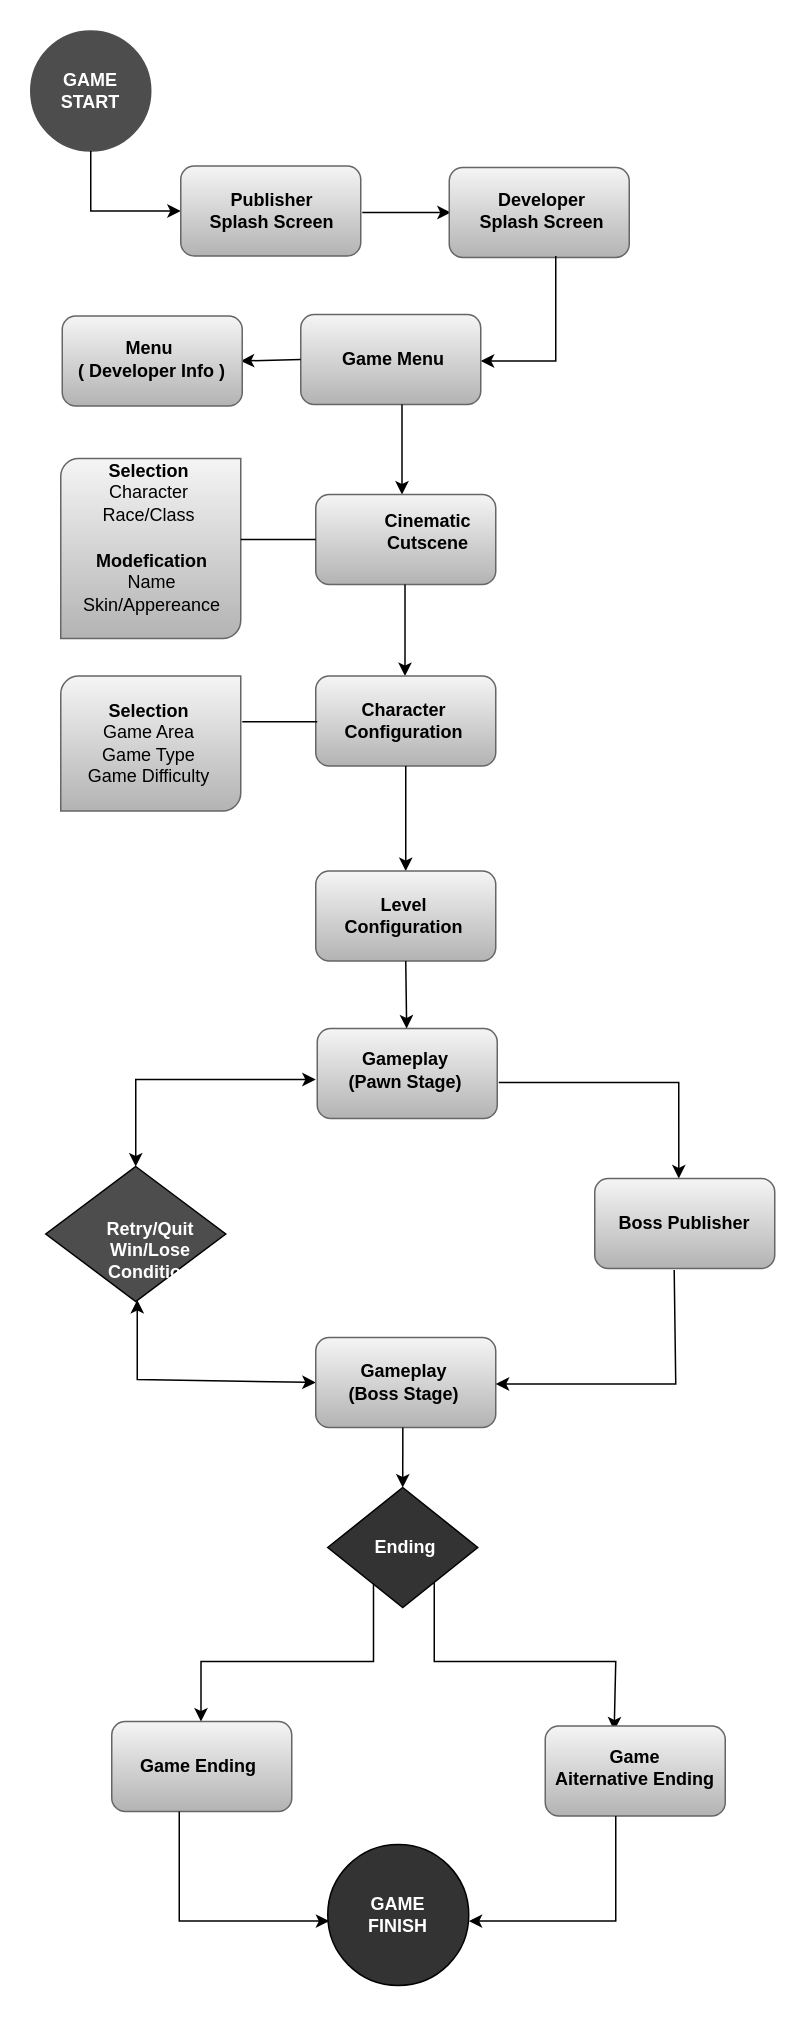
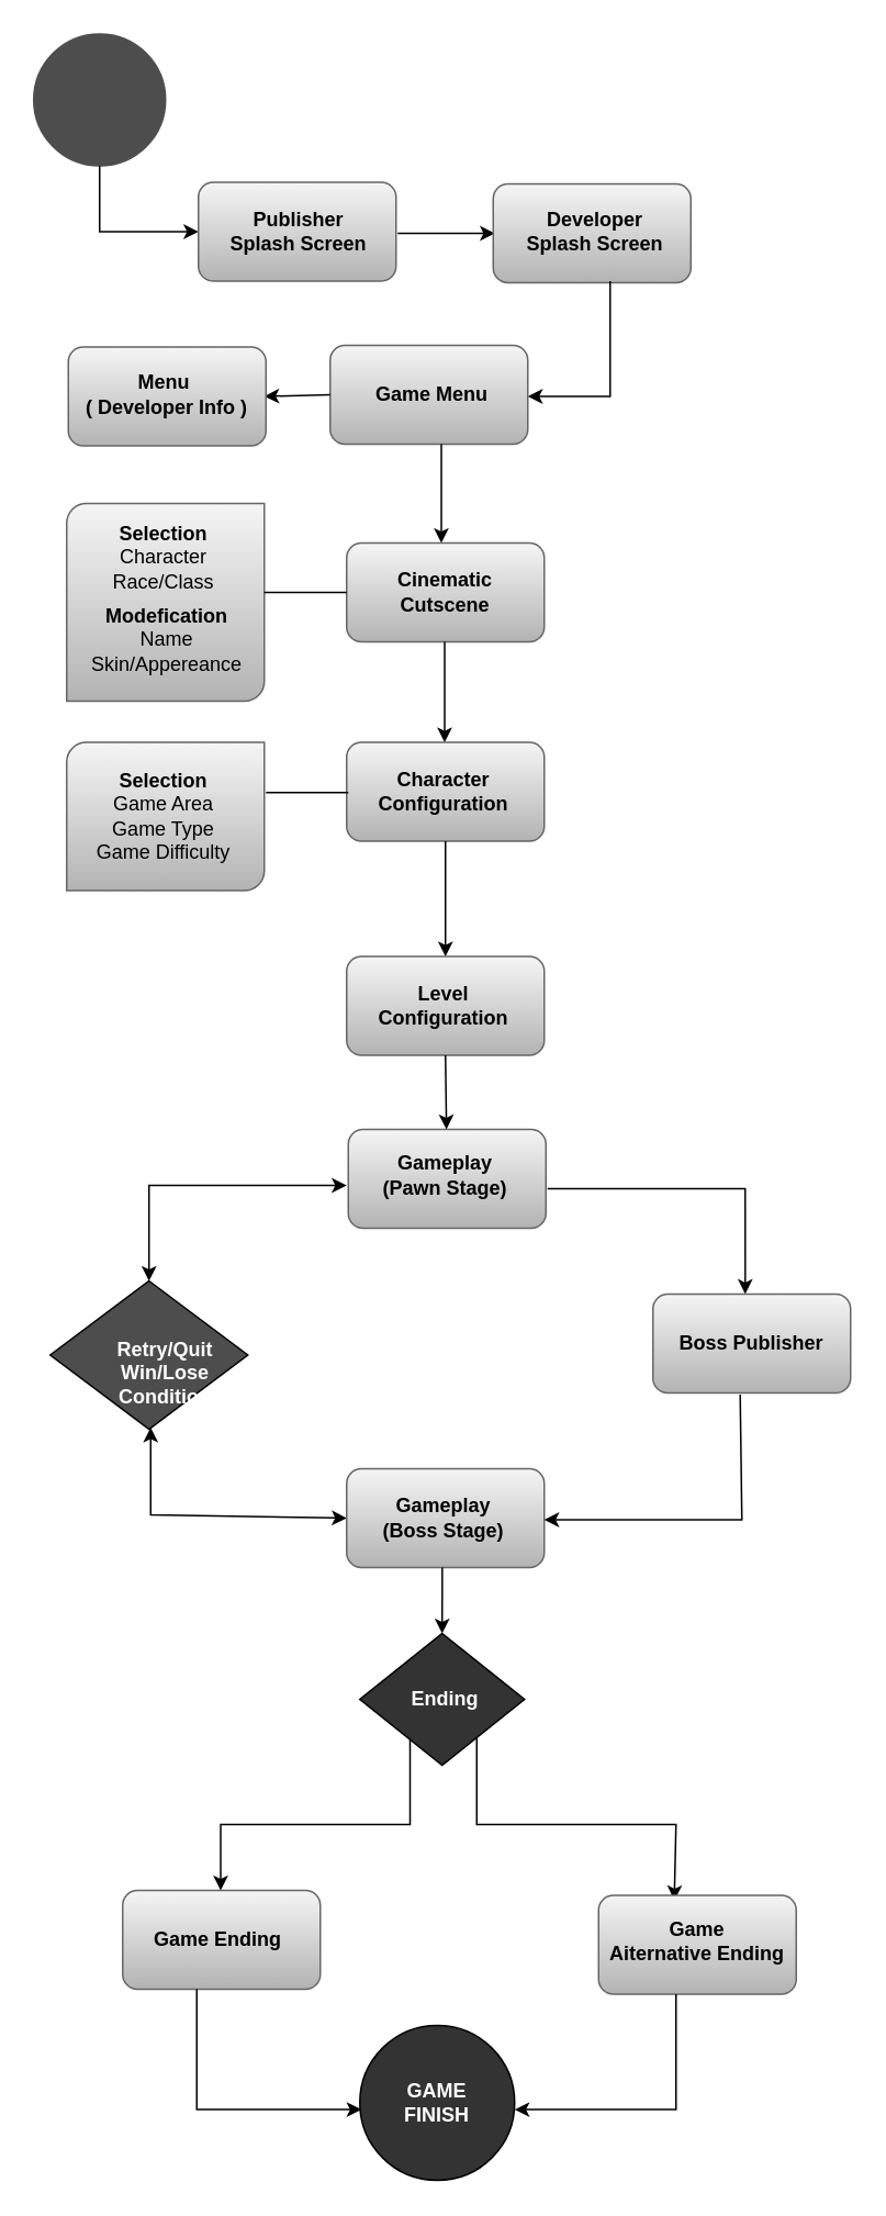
  <mxCell id="0" />
  <mxCell id="1" parent="0" />
  <mxCell id="2" value="" style="ellipse;whiteSpace=wrap;html=1;aspect=fixed;strokeColor=#4D4D4D;fillColor=#4D4D4D;" vertex="1" parent="1"><mxGeometry x="20" y="20" width="80" height="80" as="geometry" /></mxCell>
  <mxCell id="3" value="" style="endArrow=classic;html=1;rounded=0;exitX=0.5;exitY=1;exitDx=0;exitDy=0;" edge="1" parent="1" source="2"><mxGeometry width="50" height="50" relative="1" as="geometry"><mxPoint x="370" y="430" as="sourcePoint" /><mxPoint x="120" y="140" as="targetPoint" /><Array as="points"><mxPoint x="60" y="140" /></Array></mxGeometry></mxCell>
  <mxCell id="4" value="" style="rounded=1;whiteSpace=wrap;html=1;fillColor=#f5f5f5;strokeColor=#666666;gradientColor=#b3b3b3;" vertex="1" parent="1"><mxGeometry x="120" y="110" width="120" height="60" as="geometry" /></mxCell>
  <mxCell id="5" value="" style="endArrow=classic;html=1;rounded=0;exitX=1;exitY=0.5;exitDx=0;exitDy=0;entryX=0;entryY=0.5;entryDx=0;entryDy=0;" edge="1" parent="1"><mxGeometry width="50" height="50" relative="1" as="geometry"><mxPoint x="241" y="141" as="sourcePoint" /><mxPoint x="300" y="141" as="targetPoint" /><Array as="points"><mxPoint x="260" y="141" /></Array></mxGeometry></mxCell>
  <mxCell id="6" value="" style="rounded=1;whiteSpace=wrap;html=1;fillColor=#f5f5f5;gradientColor=#b3b3b3;strokeColor=#666666;" vertex="1" parent="1"><mxGeometry x="299" y="111" width="120" height="60" as="geometry" /></mxCell>
  <mxCell id="7" value="" style="endArrow=classic;html=1;rounded=0;" edge="1" parent="1"><mxGeometry width="50" height="50" relative="1" as="geometry"><mxPoint x="370" y="170" as="sourcePoint" /><mxPoint x="320" y="240" as="targetPoint" /><Array as="points"><mxPoint x="370" y="197" /><mxPoint x="370" y="240" /></Array></mxGeometry></mxCell>
  <mxCell id="8" value="" style="rounded=1;whiteSpace=wrap;html=1;fillColor=#f5f5f5;gradientColor=#b3b3b3;strokeColor=#666666;" vertex="1" parent="1"><mxGeometry x="200" y="209" width="120" height="60" as="geometry" /></mxCell>
  <mxCell id="9" value="" style="endArrow=classic;html=1;rounded=0;exitX=0;exitY=0.5;exitDx=0;exitDy=0;" edge="1" parent="1" source="8"><mxGeometry width="50" height="50" relative="1" as="geometry"><mxPoint x="200" y="232" as="sourcePoint" /><mxPoint x="160" y="240" as="targetPoint" /></mxGeometry></mxCell>
  <mxCell id="10" value="" style="rounded=1;whiteSpace=wrap;html=1;fillColor=#f5f5f5;gradientColor=#b3b3b3;strokeColor=#666666;" vertex="1" parent="1"><mxGeometry x="41" y="210" width="120" height="60" as="geometry" /></mxCell>
  <mxCell id="11" value="" style="endArrow=classic;html=1;rounded=0;" edge="1" parent="1"><mxGeometry width="50" height="50" relative="1" as="geometry"><mxPoint x="267.5" y="289" as="sourcePoint" /><mxPoint x="267.5" y="329" as="targetPoint" /><Array as="points"><mxPoint x="267.5" y="279" /><mxPoint x="267.5" y="269" /></Array></mxGeometry></mxCell>
  <mxCell id="12" value="" style="rounded=1;whiteSpace=wrap;html=1;fillColor=#f5f5f5;gradientColor=#b3b3b3;strokeColor=#666666;" vertex="1" parent="1"><mxGeometry x="210" y="329" width="120" height="60" as="geometry" /></mxCell>
  <mxCell id="13" value="" style="endArrow=classic;html=1;rounded=0;exitX=0.45;exitY=0.967;exitDx=0;exitDy=0;exitPerimeter=0;" edge="1" parent="1"><mxGeometry width="50" height="50" relative="1" as="geometry"><mxPoint x="269.5" y="389" as="sourcePoint" /><mxPoint x="269.5" y="450" as="targetPoint" /></mxGeometry></mxCell>
  <mxCell id="14" value="" style="rounded=1;whiteSpace=wrap;html=1;fillColor=#f5f5f5;gradientColor=#b3b3b3;strokeColor=#666666;" vertex="1" parent="1"><mxGeometry x="210" y="450" width="120" height="60" as="geometry" /></mxCell>
  <mxCell id="15" value="" style="verticalLabelPosition=bottom;verticalAlign=top;html=1;shape=mxgraph.basic.diag_round_rect;dx=6;whiteSpace=wrap;fillColor=#f5f5f5;gradientColor=#b3b3b3;strokeColor=#666666;" vertex="1" parent="1"><mxGeometry x="40" y="305" width="120" height="120" as="geometry" /></mxCell>
  <mxCell id="16" value="" style="endArrow=none;html=1;rounded=0;" edge="1" parent="1"><mxGeometry width="50" height="50" relative="1" as="geometry"><mxPoint x="160" y="359" as="sourcePoint" /><mxPoint x="210" y="359" as="targetPoint" /><Array as="points"><mxPoint x="190" y="359" /></Array></mxGeometry></mxCell>
  <mxCell id="17" value="" style="verticalLabelPosition=bottom;verticalAlign=top;html=1;shape=mxgraph.basic.diag_round_rect;dx=6;whiteSpace=wrap;fillColor=#f5f5f5;gradientColor=#b3b3b3;strokeColor=#666666;" vertex="1" parent="1"><mxGeometry x="40" y="450" width="120" height="90" as="geometry" /></mxCell>
  <mxCell id="18" value="" style="endArrow=none;html=1;rounded=0;exitX=1;exitY=0.322;exitDx=0;exitDy=0;exitPerimeter=0;" edge="1" parent="1"><mxGeometry width="50" height="50" relative="1" as="geometry"><mxPoint x="161" y="480.5" as="sourcePoint" /><mxPoint x="211" y="480.52" as="targetPoint" /><Array as="points" /></mxGeometry></mxCell>
  <mxCell id="19" value="" style="endArrow=classic;html=1;rounded=0;exitX=0.5;exitY=1;exitDx=0;exitDy=0;" edge="1" parent="1" source="14"><mxGeometry width="50" height="50" relative="1" as="geometry"><mxPoint x="370" y="720" as="sourcePoint" /><mxPoint x="270" y="580" as="targetPoint" /></mxGeometry></mxCell>
  <mxCell id="20" value="" style="rounded=1;whiteSpace=wrap;html=1;fillColor=#f5f5f5;gradientColor=#b3b3b3;strokeColor=#666666;" vertex="1" parent="1"><mxGeometry x="210" y="580" width="120" height="60" as="geometry" /></mxCell>
  <mxCell id="21" value="" style="endArrow=classic;html=1;rounded=0;exitX=1;exitY=0.5;exitDx=0;exitDy=0;entryX=0.417;entryY=0.033;entryDx=0;entryDy=0;entryPerimeter=0;" edge="1" parent="1"><mxGeometry width="50" height="50" relative="1" as="geometry"><mxPoint x="332" y="721" as="sourcePoint" /><mxPoint x="452.04" y="784.98" as="targetPoint" /><Array as="points"><mxPoint x="452" y="721" /></Array></mxGeometry></mxCell>
  <mxCell id="22" value="" style="endArrow=classic;startArrow=classic;html=1;rounded=0;" edge="1" parent="1"><mxGeometry width="50" height="50" relative="1" as="geometry"><mxPoint x="90" y="777" as="sourcePoint" /><mxPoint x="210" y="719" as="targetPoint" /><Array as="points"><mxPoint x="90" y="719" /></Array></mxGeometry></mxCell>
  <mxCell id="23" value="" style="rhombus;whiteSpace=wrap;html=1;fillColor=#4D4D4D;" vertex="1" parent="1"><mxGeometry x="30" y="777" width="120" height="90" as="geometry" /></mxCell>
  <mxCell id="24" value="" style="endArrow=classic;startArrow=classic;html=1;rounded=0;entryX=0;entryY=0.5;entryDx=0;entryDy=0;" edge="1" parent="1" target="25"><mxGeometry width="50" height="50" relative="1" as="geometry"><mxPoint x="91" y="866" as="sourcePoint" /><mxPoint x="211" y="921" as="targetPoint" /><Array as="points"><mxPoint x="91" y="919" /></Array></mxGeometry></mxCell>
  <mxCell id="25" value="" style="rounded=1;whiteSpace=wrap;html=1;fillColor=#f5f5f5;gradientColor=#b3b3b3;strokeColor=#666666;" vertex="1" parent="1"><mxGeometry x="210" y="891" width="120" height="60" as="geometry" /></mxCell>
  <mxCell id="26" value="" style="rounded=1;whiteSpace=wrap;html=1;fillColor=#f5f5f5;gradientColor=#b3b3b3;strokeColor=#666666;" vertex="1" parent="1"><mxGeometry x="396" y="785" width="120" height="60" as="geometry" /></mxCell>
  <mxCell id="27" value="" style="endArrow=classic;html=1;rounded=0;exitX=0.658;exitY=0.967;exitDx=0;exitDy=0;exitPerimeter=0;" edge="1" parent="1"><mxGeometry width="50" height="50" relative="1" as="geometry"><mxPoint x="448.96" y="846" as="sourcePoint" /><mxPoint x="330" y="922" as="targetPoint" /><Array as="points"><mxPoint x="450" y="922" /></Array></mxGeometry></mxCell>
  <mxCell id="28" value="" style="endArrow=classic;html=1;rounded=0;exitX=0.417;exitY=0.983;exitDx=0;exitDy=0;exitPerimeter=0;" edge="1" parent="1"><mxGeometry width="50" height="50" relative="1" as="geometry"><mxPoint x="268.04" y="950.98" as="sourcePoint" /><mxPoint x="268" y="991" as="targetPoint" /></mxGeometry></mxCell>
  <mxCell id="29" value="" style="rhombus;whiteSpace=wrap;html=1;fillColor=#333333;" vertex="1" parent="1"><mxGeometry x="218" y="991" width="100" height="80" as="geometry" /></mxCell>
  <mxCell id="30" value="" style="endArrow=classic;html=1;rounded=0;exitX=0.82;exitY=0.613;exitDx=0;exitDy=0;exitPerimeter=0;entryX=0.383;entryY=0.05;entryDx=0;entryDy=0;entryPerimeter=0;" edge="1" parent="1" target="31"><mxGeometry width="50" height="50" relative="1" as="geometry"><mxPoint x="289" y="1054.04" as="sourcePoint" /><mxPoint x="419" y="1150" as="targetPoint" /><Array as="points"><mxPoint x="289" y="1107" /><mxPoint x="410" y="1107" /></Array></mxGeometry></mxCell>
  <mxCell id="31" value="" style="rounded=1;whiteSpace=wrap;html=1;fillColor=#f5f5f5;gradientColor=#b3b3b3;strokeColor=#666666;" vertex="1" parent="1"><mxGeometry x="363" y="1150" width="120" height="60" as="geometry" /></mxCell>
  <mxCell id="32" value="" style="rounded=1;whiteSpace=wrap;html=1;fillColor=#f5f5f5;gradientColor=#b3b3b3;strokeColor=#666666;" vertex="1" parent="1"><mxGeometry x="74" y="1147" width="120" height="60" as="geometry" /></mxCell>
  <mxCell id="33" value="" style="endArrow=classic;html=1;rounded=0;exitX=0.215;exitY=0.613;exitDx=0;exitDy=0;exitPerimeter=0;" edge="1" parent="1"><mxGeometry width="50" height="50" relative="1" as="geometry"><mxPoint x="248.5" y="1055.04" as="sourcePoint" /><mxPoint x="133.5" y="1147" as="targetPoint" /><Array as="points"><mxPoint x="248.5" y="1107" /><mxPoint x="133.5" y="1107" /><mxPoint x="133.5" y="1137" /></Array></mxGeometry></mxCell>
  <mxCell id="34" value="" style="endArrow=classic;html=1;rounded=0;entryX=0.872;entryY=0.543;entryDx=0;entryDy=0;entryPerimeter=0;" edge="1" parent="1"><mxGeometry width="50" height="50" relative="1" as="geometry"><mxPoint x="410" y="1210" as="sourcePoint" /><mxPoint x="311.968" y="1280.042" as="targetPoint" /><Array as="points"><mxPoint x="410" y="1240" /><mxPoint x="410" y="1280" /></Array></mxGeometry></mxCell>
  <mxCell id="35" value="" style="endArrow=classic;html=1;rounded=0;entryX=0.128;entryY=0.543;entryDx=0;entryDy=0;entryPerimeter=0;" edge="1" parent="1"><mxGeometry width="50" height="50" relative="1" as="geometry"><mxPoint x="119" y="1207" as="sourcePoint" /><mxPoint x="219.032" y="1280.042" as="targetPoint" /><Array as="points"><mxPoint x="119" y="1280" /></Array></mxGeometry></mxCell>
  <mxCell id="36" value="" style="ellipse;whiteSpace=wrap;html=1;aspect=fixed;fillColor=#333333;" vertex="1" parent="1"><mxGeometry x="218" y="1229" width="94" height="94" as="geometry" /></mxCell>
- <mxCell id="37" value="&lt;font color=&quot;#ffffff&quot;&gt;&lt;b&gt;GAME START&lt;/b&gt;&lt;/font&gt;" style="text;html=1;align=center;verticalAlign=middle;whiteSpace=wrap;rounded=0;" vertex="1" parent="1"><mxGeometry x="30" y="45" width="60" height="30" as="geometry" /></mxCell>
  <mxCell id="38" value="&lt;b&gt;Publisher Splash Screen&lt;/b&gt;" style="text;html=1;align=center;verticalAlign=middle;whiteSpace=wrap;rounded=0;" vertex="1" parent="1"><mxGeometry x="136" y="125" width="90" height="30" as="geometry" /></mxCell>
  <mxCell id="39" value="&lt;b&gt;Developer Splash Screen&lt;/b&gt;" style="text;html=1;align=center;verticalAlign=middle;whiteSpace=wrap;rounded=0;" vertex="1" parent="1"><mxGeometry x="316" y="125" width="90" height="30" as="geometry" /></mxCell>
  <mxCell id="40" value="&lt;b&gt;Game Menu&lt;/b&gt;" style="text;html=1;align=center;verticalAlign=middle;whiteSpace=wrap;rounded=0;" vertex="1" parent="1"><mxGeometry x="227" y="224" width="70" height="30" as="geometry" /></mxCell>
  <mxCell id="41" value="&lt;b&gt;Menu&amp;nbsp;&lt;/b&gt;&lt;div&gt;&lt;b&gt;( Developer Info )&lt;/b&gt;&lt;/div&gt;" style="text;html=1;align=center;verticalAlign=middle;whiteSpace=wrap;rounded=0;" vertex="1" parent="1"><mxGeometry x="41" y="224" width="120" height="30" as="geometry" /></mxCell>
- <mxCell id="42" value="&lt;b&gt;Cinematic Cutscene&lt;/b&gt;" style="text;html=1;align=center;verticalAlign=middle;whiteSpace=wrap;rounded=0;" vertex="1" parent="1"><mxGeometry x="255" y="339" width="60" height="30" as="geometry" /></mxCell>
+ <mxCell id="42" value="&lt;b&gt;Cinematic Cutscene&lt;/b&gt;" style="text;html=1;align=center;verticalAlign=middle;whiteSpace=wrap;rounded=0;" vertex="1" parent="1"><mxGeometry x="240" y="344" width="60" height="30" as="geometry" /></mxCell>
  <mxCell id="43" value="&lt;b&gt;Character Configuration&lt;/b&gt;" style="text;html=1;align=center;verticalAlign=middle;whiteSpace=wrap;rounded=0;" vertex="1" parent="1"><mxGeometry x="239" y="465" width="60" height="30" as="geometry" /></mxCell>
  <mxCell id="44" value="&lt;b&gt;Level Configuration&lt;/b&gt;" style="text;html=1;align=center;verticalAlign=middle;whiteSpace=wrap;rounded=0;" vertex="1" parent="1"><mxGeometry x="239" y="595" width="60" height="30" as="geometry" /></mxCell>
  <mxCell id="45" value="" style="rounded=1;whiteSpace=wrap;html=1;fillColor=#f5f5f5;gradientColor=#b3b3b3;strokeColor=#666666;" vertex="1" parent="1"><mxGeometry x="211" y="685" width="120" height="60" as="geometry" /></mxCell>
  <mxCell id="46" value="" style="endArrow=classic;html=1;rounded=0;exitX=0.5;exitY=1;exitDx=0;exitDy=0;" edge="1" parent="1" source="20" target="45"><mxGeometry width="50" height="50" relative="1" as="geometry"><mxPoint x="380" y="580" as="sourcePoint" /><mxPoint x="269" y="685" as="targetPoint" /></mxGeometry></mxCell>
  <mxCell id="47" value="&lt;b&gt;Gameplay&lt;/b&gt;&lt;div&gt;&lt;b&gt;(Pawn Stage)&lt;/b&gt;&lt;/div&gt;" style="text;html=1;align=center;verticalAlign=middle;whiteSpace=wrap;rounded=0;" vertex="1" parent="1"><mxGeometry x="220" y="698" width="100" height="30" as="geometry" /></mxCell>
- <mxCell id="48" value="&lt;b&gt;Selection&lt;/b&gt;&lt;div&gt;Character&lt;/div&gt;&lt;div&gt;Race/Class&lt;/div&gt;" style="text;html=1;align=center;verticalAlign=middle;whiteSpace=wrap;rounded=0;" vertex="1" parent="1"><mxGeometry x="69" y="313" width="60" height="30" as="geometry" /></mxCell>
+ <mxCell id="48" value="&lt;b&gt;Selection&lt;/b&gt;&lt;div&gt;Character&lt;/div&gt;&lt;div&gt;Race/Class&lt;/div&gt;" style="text;html=1;align=center;verticalAlign=middle;whiteSpace=wrap;rounded=0;" vertex="1" parent="1"><mxGeometry x="69" y="323" width="60" height="30" as="geometry" /></mxCell>
  <mxCell id="49" value="&lt;b&gt;Modefication&lt;/b&gt;&lt;div&gt;Name&lt;/div&gt;&lt;div&gt;Skin/Appereance&lt;/div&gt;" style="text;html=1;align=center;verticalAlign=middle;whiteSpace=wrap;rounded=0;" vertex="1" parent="1"><mxGeometry x="71" y="373" width="60" height="30" as="geometry" /></mxCell>
  <mxCell id="50" value="&lt;b&gt;Selection&lt;/b&gt;&lt;div&gt;Game Area&lt;/div&gt;&lt;div&gt;Game Type&lt;/div&gt;&lt;div&gt;Game Difficulty&lt;/div&gt;" style="text;html=1;align=center;verticalAlign=middle;whiteSpace=wrap;rounded=0;" vertex="1" parent="1"><mxGeometry x="49" y="480" width="100" height="30" as="geometry" /></mxCell>
  <mxCell id="51" value="&lt;b&gt;&lt;font color=&quot;#ffffff&quot;&gt;Retry/Quit&lt;/font&gt;&lt;/b&gt;&lt;div&gt;&lt;b&gt;&lt;font color=&quot;#ffffff&quot;&gt;Win/Lose&lt;/font&gt;&lt;/b&gt;&lt;/div&gt;&lt;div&gt;&lt;b&gt;&lt;font color=&quot;#ffffff&quot;&gt;Condition&lt;/font&gt;&lt;/b&gt;&lt;/div&gt;" style="text;html=1;align=center;verticalAlign=middle;whiteSpace=wrap;rounded=0;" vertex="1" parent="1"><mxGeometry x="70" y="818" width="60" height="30" as="geometry" /></mxCell>
  <mxCell id="52" value="&lt;b&gt;Boss Publisher&lt;/b&gt;" style="text;html=1;align=center;verticalAlign=middle;whiteSpace=wrap;rounded=0;" vertex="1" parent="1"><mxGeometry x="401" y="800" width="110" height="30" as="geometry" /></mxCell>
  <mxCell id="53" value="&lt;b&gt;Gameplay&lt;/b&gt;&lt;div&gt;&lt;b&gt;(Boss Stage)&lt;/b&gt;&lt;/div&gt;" style="text;html=1;align=center;verticalAlign=middle;whiteSpace=wrap;rounded=0;" vertex="1" parent="1"><mxGeometry x="194" y="906" width="150" height="30" as="geometry" /></mxCell>
  <mxCell id="54" value="&lt;b&gt;&lt;font color=&quot;#ffffff&quot;&gt;Ending&lt;/font&gt;&lt;/b&gt;" style="text;html=1;align=center;verticalAlign=middle;whiteSpace=wrap;rounded=0;" vertex="1" parent="1"><mxGeometry x="240" y="1016" width="60" height="30" as="geometry" /></mxCell>
  <mxCell id="55" value="&lt;b&gt;Game Ending&lt;/b&gt;" style="text;html=1;align=center;verticalAlign=middle;whiteSpace=wrap;rounded=0;" vertex="1" parent="1"><mxGeometry x="92" y="1162" width="80" height="30" as="geometry" /></mxCell>
  <mxCell id="56" value="&lt;b&gt;Game&lt;/b&gt;&lt;div&gt;&lt;b&gt;Aiternative Ending&lt;/b&gt;&lt;/div&gt;" style="text;html=1;align=center;verticalAlign=middle;whiteSpace=wrap;rounded=0;" vertex="1" parent="1"><mxGeometry x="363" y="1163" width="120" height="30" as="geometry" /></mxCell>
  <mxCell id="57" value="&lt;b&gt;&lt;font color=&quot;#ffffff&quot;&gt;GAME FINISH&lt;/font&gt;&lt;/b&gt;" style="text;html=1;align=center;verticalAlign=middle;whiteSpace=wrap;rounded=0;" vertex="1" parent="1"><mxGeometry x="235" y="1261" width="60" height="30" as="geometry" /></mxCell>
